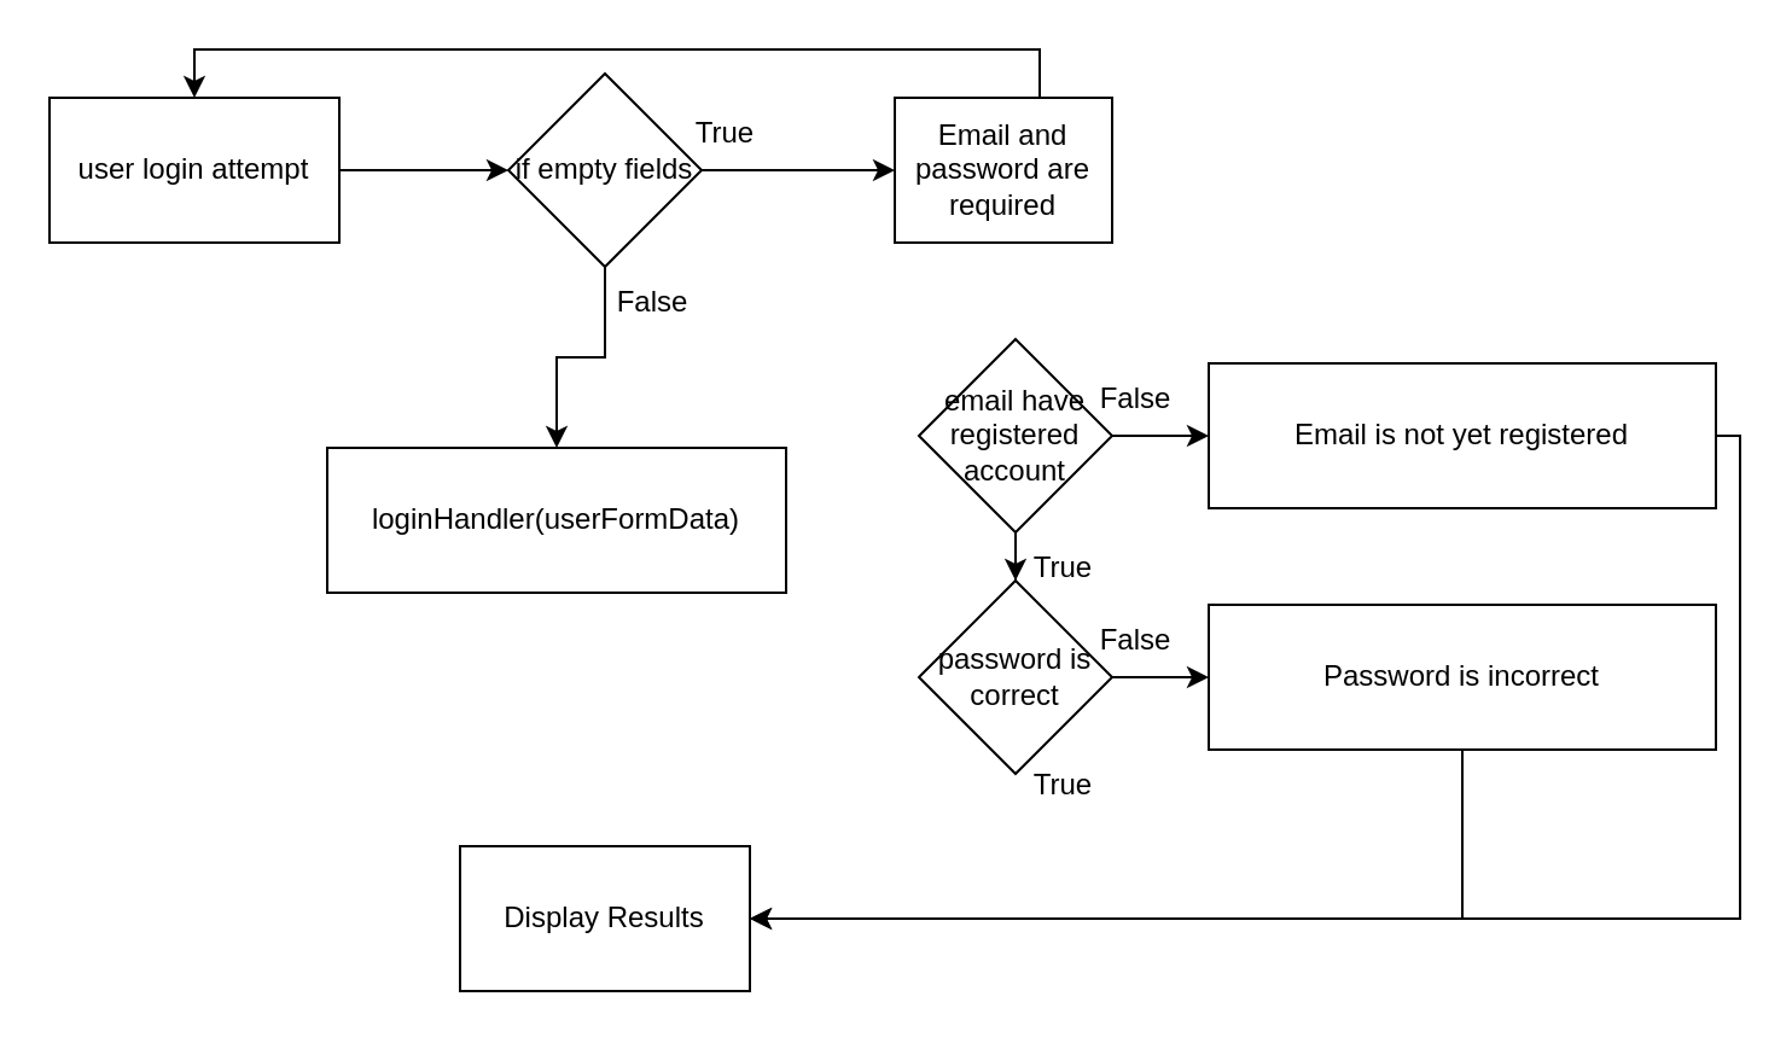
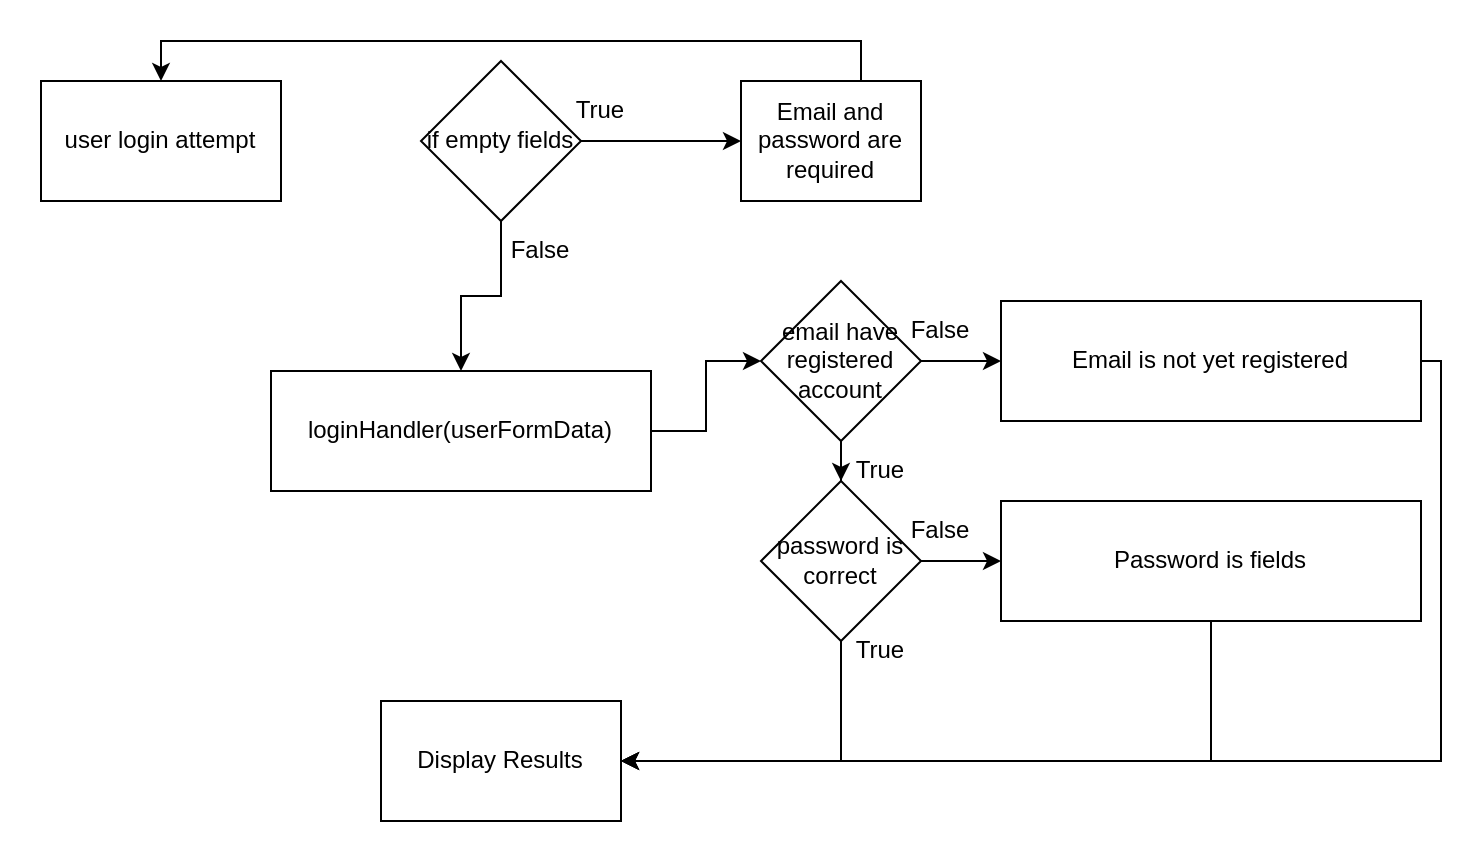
  <mxCell id="0" />
  <mxCell id="1" parent="0" />
- <mxCell id="2" style="edgeStyle=orthogonalEdgeStyle;rounded=0;orthogonalLoop=1;jettySize=auto;html=1;entryX=0;entryY=0.5;entryDx=0;entryDy=0;" edge="1" parent="1" source="3" target="8"><mxGeometry relative="1" as="geometry" /></mxCell>
  <mxCell id="3" value="user login attempt" style="rounded=0;whiteSpace=wrap;html=1;" vertex="1" parent="1"><mxGeometry x="20" y="40" width="120" height="60" as="geometry" /></mxCell>
+ <mxCell id="4" style="edgeStyle=orthogonalEdgeStyle;rounded=0;orthogonalLoop=1;jettySize=auto;html=1;entryX=0;entryY=0.5;entryDx=0;entryDy=0;" edge="1" parent="1" source="5" target="13"><mxGeometry relative="1" as="geometry" /></mxCell>
  <mxCell id="5" value="loginHandler(userFormData)" style="rounded=0;whiteSpace=wrap;html=1;" vertex="1" parent="1"><mxGeometry x="135" y="185" width="190" height="60" as="geometry" /></mxCell>
  <mxCell id="6" style="edgeStyle=orthogonalEdgeStyle;rounded=0;orthogonalLoop=1;jettySize=auto;html=1;entryX=0;entryY=0.5;entryDx=0;entryDy=0;" edge="1" parent="1" source="8" target="10"><mxGeometry relative="1" as="geometry" /></mxCell>
  <mxCell id="7" style="edgeStyle=orthogonalEdgeStyle;rounded=0;orthogonalLoop=1;jettySize=auto;html=1;entryX=0.5;entryY=0;entryDx=0;entryDy=0;" edge="1" parent="1" source="8" target="5"><mxGeometry relative="1" as="geometry" /></mxCell>
  <mxCell id="8" value="if empty fields" style="rhombus;whiteSpace=wrap;html=1;" vertex="1" parent="1"><mxGeometry x="210" y="30" width="80" height="80" as="geometry" /></mxCell>
  <mxCell id="9" style="edgeStyle=orthogonalEdgeStyle;rounded=0;orthogonalLoop=1;jettySize=auto;html=1;entryX=0.5;entryY=0;entryDx=0;entryDy=0;" edge="1" parent="1" source="10" target="3"><mxGeometry relative="1" as="geometry"><Array as="points"><mxPoint x="430" y="20" /><mxPoint x="80" y="20" /></Array></mxGeometry></mxCell>
  <mxCell id="10" value="Email and password are required" style="rounded=0;whiteSpace=wrap;html=1;" vertex="1" parent="1"><mxGeometry x="370" y="40" width="90" height="60" as="geometry" /></mxCell>
  <mxCell id="11" style="edgeStyle=orthogonalEdgeStyle;rounded=0;orthogonalLoop=1;jettySize=auto;html=1;entryX=0.5;entryY=0;entryDx=0;entryDy=0;" edge="1" parent="1" source="13" target="16"><mxGeometry relative="1" as="geometry" /></mxCell>
  <mxCell id="12" style="edgeStyle=orthogonalEdgeStyle;rounded=0;orthogonalLoop=1;jettySize=auto;html=1;entryX=0;entryY=0.5;entryDx=0;entryDy=0;" edge="1" parent="1" source="13" target="18"><mxGeometry relative="1" as="geometry" /></mxCell>
  <mxCell id="13" value="email have registered account" style="rhombus;whiteSpace=wrap;html=1;" vertex="1" parent="1"><mxGeometry x="380" y="140" width="80" height="80" as="geometry" /></mxCell>
  <mxCell id="14" style="edgeStyle=orthogonalEdgeStyle;rounded=0;orthogonalLoop=1;jettySize=auto;html=1;entryX=0;entryY=0.5;entryDx=0;entryDy=0;" edge="1" parent="1" source="16" target="20"><mxGeometry relative="1" as="geometry" /></mxCell>
+ <mxCell id="15" style="edgeStyle=orthogonalEdgeStyle;rounded=0;orthogonalLoop=1;jettySize=auto;html=1;entryX=1;entryY=0.5;entryDx=0;entryDy=0;" edge="1" parent="1" source="16" target="21"><mxGeometry relative="1" as="geometry"><mxPoint x="420" y="340" as="targetPoint" /><Array as="points"><mxPoint x="420" y="380" /></Array></mxGeometry></mxCell>
  <mxCell id="16" value="password is correct" style="rhombus;whiteSpace=wrap;html=1;" vertex="1" parent="1"><mxGeometry x="380" y="240" width="80" height="80" as="geometry" /></mxCell>
  <mxCell id="17" style="edgeStyle=orthogonalEdgeStyle;rounded=0;orthogonalLoop=1;jettySize=auto;html=1;entryX=1;entryY=0.5;entryDx=0;entryDy=0;" edge="1" parent="1" source="18" target="21"><mxGeometry relative="1" as="geometry"><Array as="points"><mxPoint x="720" y="180" /><mxPoint x="720" y="380" /></Array></mxGeometry></mxCell>
  <mxCell id="18" value="Email is not yet registered" style="rounded=0;whiteSpace=wrap;html=1;" vertex="1" parent="1"><mxGeometry x="500" y="150" width="210" height="60" as="geometry" /></mxCell>
  <mxCell id="19" style="edgeStyle=orthogonalEdgeStyle;rounded=0;orthogonalLoop=1;jettySize=auto;html=1;entryX=1;entryY=0.5;entryDx=0;entryDy=0;" edge="1" parent="1" source="20" target="21"><mxGeometry relative="1" as="geometry"><Array as="points"><mxPoint x="605" y="380" /></Array></mxGeometry></mxCell>
- <mxCell id="20" value="Password is incorrect" style="rounded=0;whiteSpace=wrap;html=1;" vertex="1" parent="1"><mxGeometry x="500" y="250" width="210" height="60" as="geometry" /></mxCell>
+ <mxCell id="20" value="Password is fields" style="rounded=0;whiteSpace=wrap;html=1;" vertex="1" parent="1"><mxGeometry x="500" y="250" width="210" height="60" as="geometry" /></mxCell>
  <mxCell id="21" value="Display Results" style="rounded=0;whiteSpace=wrap;html=1;" vertex="1" parent="1"><mxGeometry x="190" y="350" width="120" height="60" as="geometry" /></mxCell>
  <mxCell id="22" value="True" style="text;html=1;strokeColor=none;fillColor=none;align=center;verticalAlign=middle;whiteSpace=wrap;rounded=0;" vertex="1" parent="1"><mxGeometry x="270" y="40" width="60" height="30" as="geometry" /></mxCell>
  <mxCell id="23" value="True" style="text;html=1;strokeColor=none;fillColor=none;align=center;verticalAlign=middle;whiteSpace=wrap;rounded=0;" vertex="1" parent="1"><mxGeometry x="410" y="220" width="60" height="30" as="geometry" /></mxCell>
  <mxCell id="24" value="True" style="text;html=1;strokeColor=none;fillColor=none;align=center;verticalAlign=middle;whiteSpace=wrap;rounded=0;" vertex="1" parent="1"><mxGeometry x="410" y="310" width="60" height="30" as="geometry" /></mxCell>
  <mxCell id="25" value="False" style="text;html=1;strokeColor=none;fillColor=none;align=center;verticalAlign=middle;whiteSpace=wrap;rounded=0;" vertex="1" parent="1"><mxGeometry x="440" y="150" width="60" height="30" as="geometry" /></mxCell>
  <mxCell id="26" value="False" style="text;html=1;strokeColor=none;fillColor=none;align=center;verticalAlign=middle;whiteSpace=wrap;rounded=0;" vertex="1" parent="1"><mxGeometry x="240" y="110" width="60" height="30" as="geometry" /></mxCell>
  <mxCell id="27" value="False" style="text;html=1;strokeColor=none;fillColor=none;align=center;verticalAlign=middle;whiteSpace=wrap;rounded=0;" vertex="1" parent="1"><mxGeometry x="440" y="250" width="60" height="30" as="geometry" /></mxCell>
